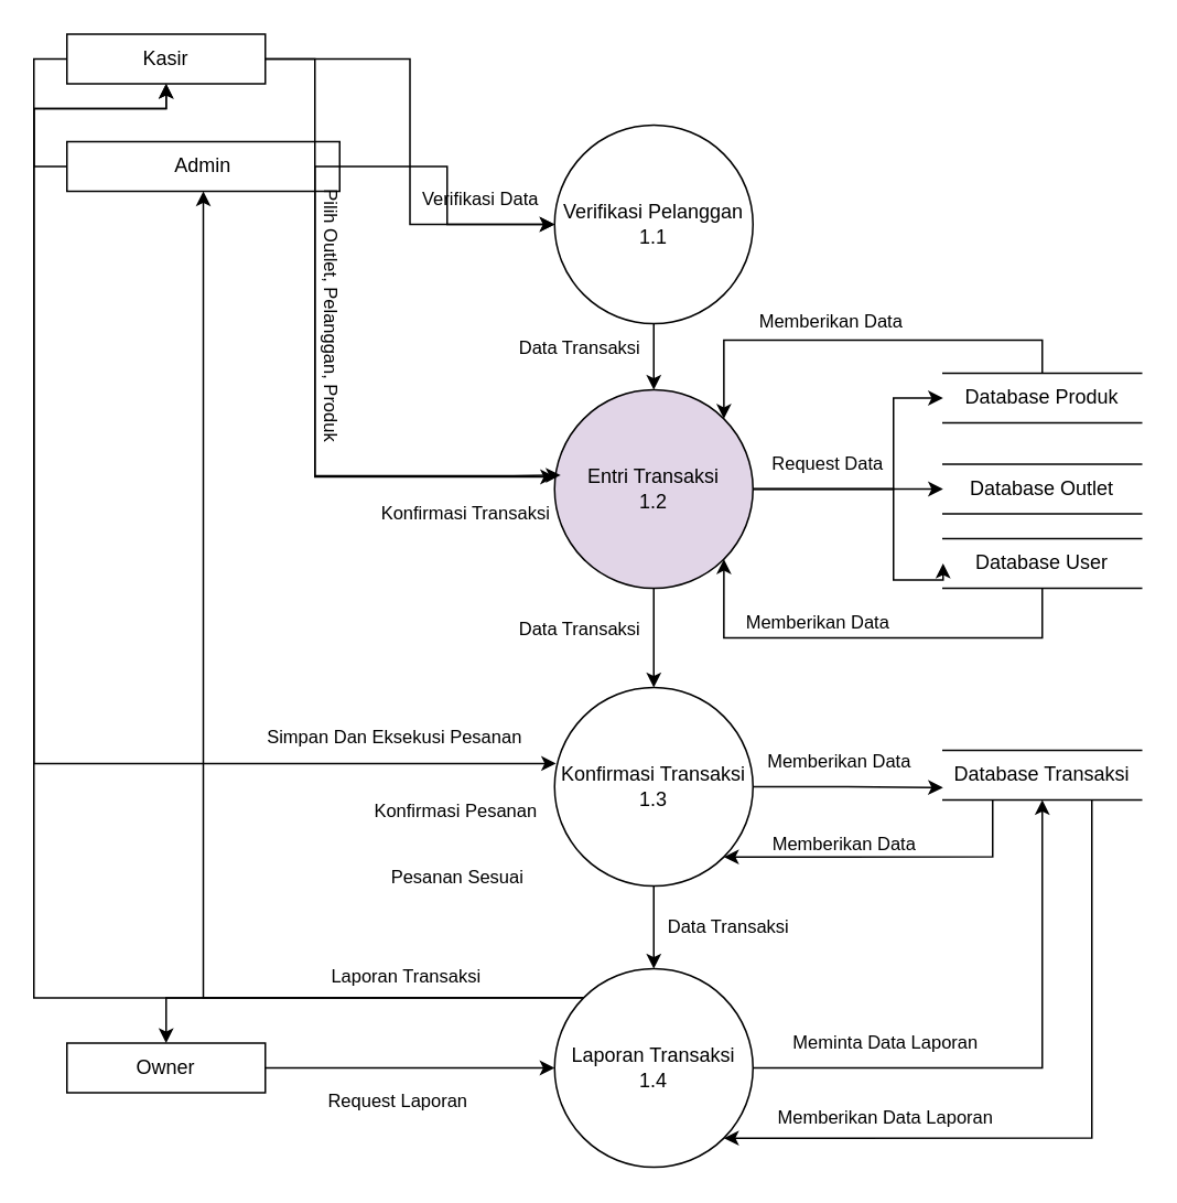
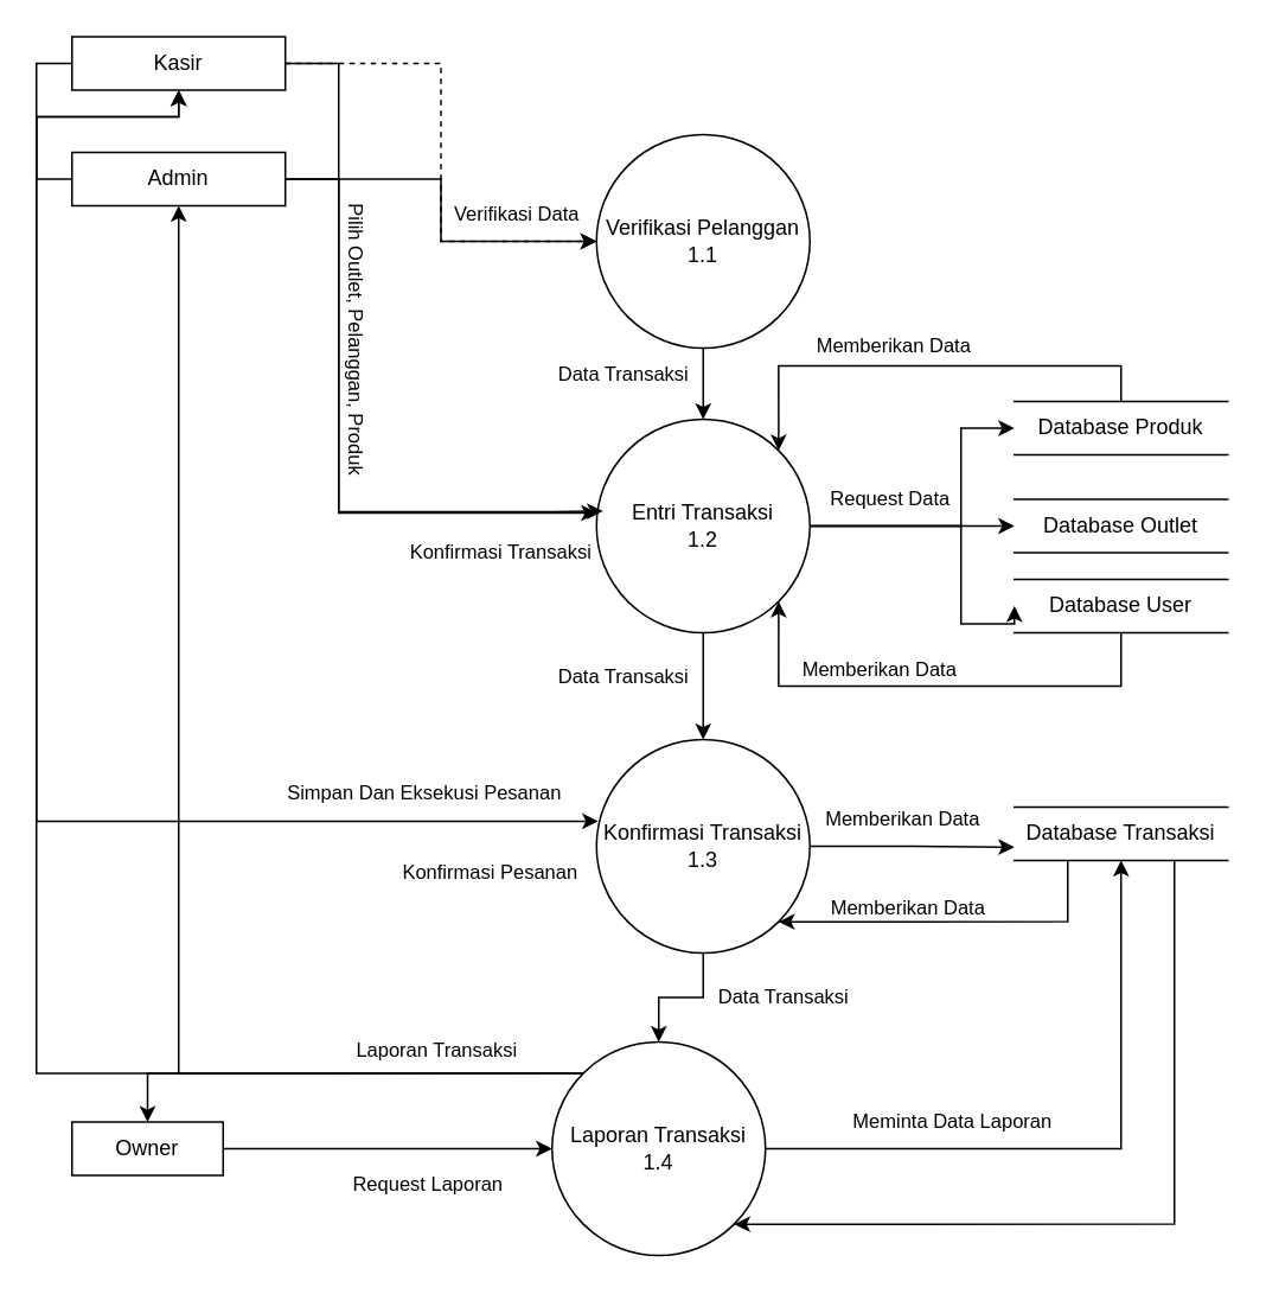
  <mxCell id="0" />
  <mxCell id="1" parent="0" />
  <mxCell id="2" style="edgeStyle=orthogonalEdgeStyle;rounded=0;orthogonalLoop=1;jettySize=auto;html=1;exitX=1;exitY=0.5;exitDx=0;exitDy=0;entryX=0;entryY=0.5;entryDx=0;entryDy=0;" parent="1" source="3" target="17" edge="1"><mxGeometry relative="1" as="geometry" /></mxCell>
- <mxCell id="3" value="Admin" style="rounded=0;whiteSpace=wrap;html=1;" parent="1" vertex="1"><mxGeometry x="40" y="85" width="165" height="30" as="geometry" /></mxCell>
+ <mxCell id="3" value="Admin" style="rounded=0;whiteSpace=wrap;html=1;" parent="1" vertex="1"><mxGeometry x="40" y="85" width="120" height="30" as="geometry" /></mxCell>
  <mxCell id="4" style="edgeStyle=orthogonalEdgeStyle;rounded=0;orthogonalLoop=1;jettySize=auto;html=1;exitX=1;exitY=0.5;exitDx=0;exitDy=0;entryX=0;entryY=0.5;entryDx=0;entryDy=0;" parent="1" source="5" target="47" edge="1"><mxGeometry relative="1" as="geometry" /></mxCell>
- <mxCell id="5" value="Owner" style="rounded=0;whiteSpace=wrap;html=1;" parent="1" vertex="1"><mxGeometry x="40" y="630" width="120" height="30" as="geometry" /></mxCell>
- <mxCell id="6" style="edgeStyle=orthogonalEdgeStyle;rounded=0;orthogonalLoop=1;jettySize=auto;html=1;exitX=1;exitY=0.5;exitDx=0;exitDy=0;entryX=0;entryY=0.5;entryDx=0;entryDy=0;" parent="1" source="7" target="17" edge="1"><mxGeometry relative="1" as="geometry" /></mxCell>
+ <mxCell id="5" value="Owner" style="rounded=0;whiteSpace=wrap;html=1;" parent="1" vertex="1"><mxGeometry x="40" y="630" width="85" height="30" as="geometry" /></mxCell>
+ <mxCell id="6" style="edgeStyle=orthogonalEdgeStyle;rounded=0;orthogonalLoop=1;jettySize=auto;html=1;exitX=1;exitY=0.5;exitDx=0;exitDy=0;entryX=0;entryY=0.5;entryDx=0;entryDy=0;dashed=1;" parent="1" source="7" target="17" edge="1"><mxGeometry relative="1" as="geometry" /></mxCell>
  <mxCell id="7" value="Kasir" style="rounded=0;whiteSpace=wrap;html=1;" parent="1" vertex="1"><mxGeometry x="40" y="20" width="120" height="30" as="geometry" /></mxCell>
  <mxCell id="8" style="edgeStyle=orthogonalEdgeStyle;rounded=0;orthogonalLoop=1;jettySize=auto;html=1;exitX=0.25;exitY=1;exitDx=0;exitDy=0;entryX=1;entryY=1;entryDx=0;entryDy=0;" parent="1" source="10" target="34" edge="1"><mxGeometry relative="1" as="geometry" /></mxCell>
  <mxCell id="9" style="edgeStyle=orthogonalEdgeStyle;rounded=0;orthogonalLoop=1;jettySize=auto;html=1;exitX=0.75;exitY=1;exitDx=0;exitDy=0;entryX=1;entryY=1;entryDx=0;entryDy=0;" parent="1" source="10" target="47" edge="1"><mxGeometry relative="1" as="geometry"><Array as="points"><mxPoint x="660" y="687" /></Array></mxGeometry></mxCell>
  <mxCell id="10" value="Database Transaksi" style="shape=partialRectangle;whiteSpace=wrap;html=1;left=0;right=0;fillColor=none;" parent="1" vertex="1"><mxGeometry x="570" y="453" width="120" height="30" as="geometry" /></mxCell>
  <mxCell id="11" style="edgeStyle=orthogonalEdgeStyle;rounded=0;orthogonalLoop=1;jettySize=auto;html=1;exitX=0.5;exitY=0;exitDx=0;exitDy=0;entryX=1;entryY=0;entryDx=0;entryDy=0;" parent="1" source="12" target="22" edge="1"><mxGeometry relative="1" as="geometry"><Array as="points"><mxPoint x="630" y="205" /><mxPoint x="437" y="205" /></Array></mxGeometry></mxCell>
  <mxCell id="12" value="Database Produk" style="shape=partialRectangle;whiteSpace=wrap;html=1;left=0;right=0;fillColor=none;" parent="1" vertex="1"><mxGeometry x="570" y="225" width="120" height="30" as="geometry" /></mxCell>
  <mxCell id="13" value="Database Outlet" style="shape=partialRectangle;whiteSpace=wrap;html=1;left=0;right=0;fillColor=none;" parent="1" vertex="1"><mxGeometry x="570" y="280" width="120" height="30" as="geometry" /></mxCell>
  <mxCell id="14" style="edgeStyle=orthogonalEdgeStyle;rounded=0;orthogonalLoop=1;jettySize=auto;html=1;exitX=0.5;exitY=1;exitDx=0;exitDy=0;entryX=1;entryY=1;entryDx=0;entryDy=0;" parent="1" source="15" target="22" edge="1"><mxGeometry relative="1" as="geometry"><Array as="points"><mxPoint x="630" y="385" /><mxPoint x="437" y="385" /></Array></mxGeometry></mxCell>
  <mxCell id="15" value="Database User" style="shape=partialRectangle;whiteSpace=wrap;html=1;left=0;right=0;fillColor=none;" parent="1" vertex="1"><mxGeometry x="570" y="325" width="120" height="30" as="geometry" /></mxCell>
  <mxCell id="16" value="" style="edgeStyle=orthogonalEdgeStyle;rounded=0;orthogonalLoop=1;jettySize=auto;html=1;" parent="1" source="17" target="22" edge="1"><mxGeometry relative="1" as="geometry" /></mxCell>
  <mxCell id="17" value="Verifikasi Pelanggan&lt;div&gt;1.1&lt;/div&gt;" style="ellipse;whiteSpace=wrap;html=1;aspect=fixed;" parent="1" vertex="1"><mxGeometry x="335" y="75" width="120" height="120" as="geometry" /></mxCell>
  <mxCell id="18" style="edgeStyle=orthogonalEdgeStyle;rounded=0;orthogonalLoop=1;jettySize=auto;html=1;exitX=1;exitY=0.5;exitDx=0;exitDy=0;entryX=0;entryY=0.5;entryDx=0;entryDy=0;" parent="1" source="22" target="12" edge="1"><mxGeometry relative="1" as="geometry"><Array as="points"><mxPoint x="540" y="295" /><mxPoint x="540" y="240" /></Array></mxGeometry></mxCell>
  <mxCell id="19" style="edgeStyle=orthogonalEdgeStyle;rounded=0;orthogonalLoop=1;jettySize=auto;html=1;exitX=1;exitY=0.5;exitDx=0;exitDy=0;" parent="1" source="22" target="13" edge="1"><mxGeometry relative="1" as="geometry" /></mxCell>
  <mxCell id="20" style="edgeStyle=orthogonalEdgeStyle;rounded=0;orthogonalLoop=1;jettySize=auto;html=1;exitX=1;exitY=0.5;exitDx=0;exitDy=0;entryX=0;entryY=0.5;entryDx=0;entryDy=0;" parent="1" source="22" target="15" edge="1"><mxGeometry relative="1" as="geometry"><Array as="points"><mxPoint x="540" y="295" /><mxPoint x="540" y="350" /></Array></mxGeometry></mxCell>
  <mxCell id="21" value="" style="edgeStyle=orthogonalEdgeStyle;rounded=0;orthogonalLoop=1;jettySize=auto;html=1;" parent="1" source="22" target="34" edge="1"><mxGeometry relative="1" as="geometry" /></mxCell>
- <mxCell id="22" value="Entri Transaksi&lt;div&gt;1.2&lt;/div&gt;" style="ellipse;whiteSpace=wrap;html=1;aspect=fixed;fillColor=#e1d5e7;" parent="1" vertex="1"><mxGeometry x="335" y="235" width="120" height="120" as="geometry" /></mxCell>
+ <mxCell id="22" value="Entri Transaksi&lt;div&gt;1.2&lt;/div&gt;" style="ellipse;whiteSpace=wrap;html=1;aspect=fixed;" parent="1" vertex="1"><mxGeometry x="335" y="235" width="120" height="120" as="geometry" /></mxCell>
  <mxCell id="23" value="Verifikasi Data" style="text;html=1;align=center;verticalAlign=middle;resizable=0;points=[];autosize=1;strokeColor=none;fillColor=none;fontSize=11;" parent="1" vertex="1"><mxGeometry x="245" y="105" width="90" height="30" as="geometry" /></mxCell>
  <mxCell id="24" value="Konfirmasi Transaksi" style="text;html=1;align=center;verticalAlign=middle;resizable=0;points=[];autosize=1;strokeColor=none;fillColor=none;fontSize=11;" parent="1" vertex="1"><mxGeometry x="216" y="295" width="130" height="30" as="geometry" /></mxCell>
  <mxCell id="25" style="edgeStyle=orthogonalEdgeStyle;rounded=0;orthogonalLoop=1;jettySize=auto;html=1;exitX=1;exitY=0.5;exitDx=0;exitDy=0;entryX=0.031;entryY=0.43;entryDx=0;entryDy=0;entryPerimeter=0;" parent="1" source="7" target="22" edge="1"><mxGeometry relative="1" as="geometry"><Array as="points"><mxPoint x="190" y="35" /><mxPoint x="190" y="287" /><mxPoint x="310" y="287" /></Array></mxGeometry></mxCell>
  <mxCell id="26" style="edgeStyle=orthogonalEdgeStyle;rounded=0;orthogonalLoop=1;jettySize=auto;html=1;exitX=1;exitY=0.5;exitDx=0;exitDy=0;entryX=0.003;entryY=0.439;entryDx=0;entryDy=0;entryPerimeter=0;" parent="1" source="3" target="22" edge="1"><mxGeometry relative="1" as="geometry"><Array as="points"><mxPoint x="190" y="100" /><mxPoint x="190" y="288" /></Array></mxGeometry></mxCell>
  <mxCell id="27" value="Pilih Outlet, Pelanggan, Produk" style="text;html=1;align=center;verticalAlign=middle;resizable=0;points=[];autosize=1;strokeColor=none;fillColor=none;fontSize=11;rotation=90;" parent="1" vertex="1"><mxGeometry x="110" y="175" width="180" height="30" as="geometry" /></mxCell>
  <mxCell id="28" value="Request Data" style="text;html=1;align=center;verticalAlign=middle;resizable=0;points=[];autosize=1;strokeColor=none;fillColor=none;fontSize=11;" parent="1" vertex="1"><mxGeometry x="455" y="265" width="90" height="30" as="geometry" /></mxCell>
  <mxCell id="29" value="Data Transaksi" style="text;html=1;align=center;verticalAlign=middle;resizable=0;points=[];autosize=1;strokeColor=none;fillColor=none;fontSize=11;" parent="1" vertex="1"><mxGeometry x="300" y="195" width="100" height="30" as="geometry" /></mxCell>
  <mxCell id="30" value="Memberikan Data" style="text;html=1;align=center;verticalAlign=middle;resizable=0;points=[];autosize=1;strokeColor=none;fillColor=none;fontSize=11;" parent="1" vertex="1"><mxGeometry x="447" y="179" width="110" height="30" as="geometry" /></mxCell>
  <mxCell id="31" value="Memberikan Data" style="text;html=1;align=center;verticalAlign=middle;resizable=0;points=[];autosize=1;strokeColor=none;fillColor=none;fontSize=11;" parent="1" vertex="1"><mxGeometry x="439" y="361" width="110" height="30" as="geometry" /></mxCell>
  <mxCell id="32" style="edgeStyle=orthogonalEdgeStyle;rounded=0;orthogonalLoop=1;jettySize=auto;html=1;exitX=1;exitY=0.5;exitDx=0;exitDy=0;entryX=0;entryY=0.75;entryDx=0;entryDy=0;" parent="1" source="34" target="10" edge="1"><mxGeometry relative="1" as="geometry" /></mxCell>
  <mxCell id="33" value="" style="edgeStyle=orthogonalEdgeStyle;rounded=0;orthogonalLoop=1;jettySize=auto;html=1;" parent="1" source="34" target="47" edge="1"><mxGeometry relative="1" as="geometry" /></mxCell>
  <mxCell id="34" value="Konfirmasi Transaksi&lt;div&gt;1.3&lt;/div&gt;" style="ellipse;whiteSpace=wrap;html=1;aspect=fixed;" parent="1" vertex="1"><mxGeometry x="335" y="415" width="120" height="120" as="geometry" /></mxCell>
  <mxCell id="35" value="Data Transaksi" style="text;html=1;align=center;verticalAlign=middle;resizable=0;points=[];autosize=1;strokeColor=none;fillColor=none;fontSize=11;" parent="1" vertex="1"><mxGeometry x="300" y="365" width="100" height="30" as="geometry" /></mxCell>
  <mxCell id="36" value="Konfirmasi Pesanan" style="text;html=1;align=center;verticalAlign=middle;resizable=0;points=[];autosize=1;strokeColor=none;fillColor=none;fontSize=11;" parent="1" vertex="1"><mxGeometry x="215" y="475" width="120" height="30" as="geometry" /></mxCell>
  <mxCell id="37" style="edgeStyle=orthogonalEdgeStyle;rounded=0;orthogonalLoop=1;jettySize=auto;html=1;exitX=0;exitY=0.5;exitDx=0;exitDy=0;entryX=0.008;entryY=0.383;entryDx=0;entryDy=0;entryPerimeter=0;" parent="1" source="7" target="34" edge="1"><mxGeometry relative="1" as="geometry" /></mxCell>
  <mxCell id="38" style="edgeStyle=orthogonalEdgeStyle;rounded=0;orthogonalLoop=1;jettySize=auto;html=1;exitX=0;exitY=0.5;exitDx=0;exitDy=0;" parent="1" source="3" target="7" edge="1"><mxGeometry relative="1" as="geometry" /></mxCell>
  <mxCell id="39" value="Simpan Dan Eksekusi Pesanan" style="text;html=1;align=center;verticalAlign=middle;resizable=0;points=[];autosize=1;strokeColor=none;fillColor=none;fontSize=11;" parent="1" vertex="1"><mxGeometry x="147.5" y="430" width="180" height="30" as="geometry" /></mxCell>
- <mxCell id="40" value="Pesanan Sesuai" style="text;html=1;align=center;verticalAlign=middle;resizable=0;points=[];autosize=1;strokeColor=none;fillColor=none;fontSize=11;" parent="1" vertex="1"><mxGeometry x="226" y="515" width="100" height="30" as="geometry" /></mxCell>
  <mxCell id="41" value="Memberikan Data" style="text;html=1;align=center;verticalAlign=middle;resizable=0;points=[];autosize=1;strokeColor=none;fillColor=none;fontSize=11;" parent="1" vertex="1"><mxGeometry x="452" y="445" width="110" height="30" as="geometry" /></mxCell>
  <mxCell id="42" value="Memberikan Data" style="text;html=1;align=center;verticalAlign=middle;resizable=0;points=[];autosize=1;strokeColor=none;fillColor=none;fontSize=11;" parent="1" vertex="1"><mxGeometry x="455" y="495" width="110" height="30" as="geometry" /></mxCell>
  <mxCell id="43" style="edgeStyle=orthogonalEdgeStyle;rounded=0;orthogonalLoop=1;jettySize=auto;html=1;exitX=1;exitY=0.5;exitDx=0;exitDy=0;entryX=0.5;entryY=1;entryDx=0;entryDy=0;" parent="1" source="47" target="10" edge="1"><mxGeometry relative="1" as="geometry" /></mxCell>
  <mxCell id="44" style="edgeStyle=orthogonalEdgeStyle;rounded=0;orthogonalLoop=1;jettySize=auto;html=1;exitX=0;exitY=0;exitDx=0;exitDy=0;entryX=0.5;entryY=0;entryDx=0;entryDy=0;" parent="1" source="47" target="5" edge="1"><mxGeometry relative="1" as="geometry" /></mxCell>
  <mxCell id="45" style="edgeStyle=orthogonalEdgeStyle;rounded=0;orthogonalLoop=1;jettySize=auto;html=1;exitX=0;exitY=0;exitDx=0;exitDy=0;" parent="1" source="47" target="3" edge="1"><mxGeometry relative="1" as="geometry" /></mxCell>
  <mxCell id="46" style="edgeStyle=orthogonalEdgeStyle;rounded=0;orthogonalLoop=1;jettySize=auto;html=1;exitX=0;exitY=0;exitDx=0;exitDy=0;" parent="1" source="47" target="7" edge="1"><mxGeometry relative="1" as="geometry"><Array as="points"><mxPoint x="20" y="603" /><mxPoint x="20" y="65" /><mxPoint x="100" y="65" /></Array></mxGeometry></mxCell>
- <mxCell id="47" value="Laporan Transaksi&lt;div&gt;1.4&lt;/div&gt;" style="ellipse;whiteSpace=wrap;html=1;aspect=fixed;" parent="1" vertex="1"><mxGeometry x="335" y="585" width="120" height="120" as="geometry" /></mxCell>
+ <mxCell id="47" value="Laporan Transaksi&lt;div&gt;1.4&lt;/div&gt;" style="ellipse;whiteSpace=wrap;html=1;aspect=fixed;" parent="1" vertex="1"><mxGeometry x="310" y="585" width="120" height="120" as="geometry" /></mxCell>
  <mxCell id="48" value="Data Transaksi" style="text;html=1;align=center;verticalAlign=middle;resizable=0;points=[];autosize=1;strokeColor=none;fillColor=none;fontSize=11;" parent="1" vertex="1"><mxGeometry x="390" y="545" width="100" height="30" as="geometry" /></mxCell>
  <mxCell id="49" value="Request Laporan" style="text;html=1;align=center;verticalAlign=middle;resizable=0;points=[];autosize=1;strokeColor=none;fillColor=none;fontSize=11;" parent="1" vertex="1"><mxGeometry x="185" y="650" width="110" height="30" as="geometry" /></mxCell>
  <mxCell id="50" value="Meminta Data Laporan" style="text;html=1;align=center;verticalAlign=middle;resizable=0;points=[];autosize=1;strokeColor=none;fillColor=none;fontSize=11;" parent="1" vertex="1"><mxGeometry x="465" y="615" width="140" height="30" as="geometry" /></mxCell>
- <mxCell id="51" value="Memberikan Data Laporan" style="text;html=1;align=center;verticalAlign=middle;resizable=0;points=[];autosize=1;strokeColor=none;fillColor=none;fontSize=11;" parent="1" vertex="1"><mxGeometry x="460" y="660" width="150" height="30" as="geometry" /></mxCell>
  <mxCell id="52" value="Laporan Transaksi" style="text;html=1;align=center;verticalAlign=middle;resizable=0;points=[];autosize=1;strokeColor=none;fillColor=none;fontSize=11;" parent="1" vertex="1"><mxGeometry x="190" y="575" width="110" height="30" as="geometry" /></mxCell>
